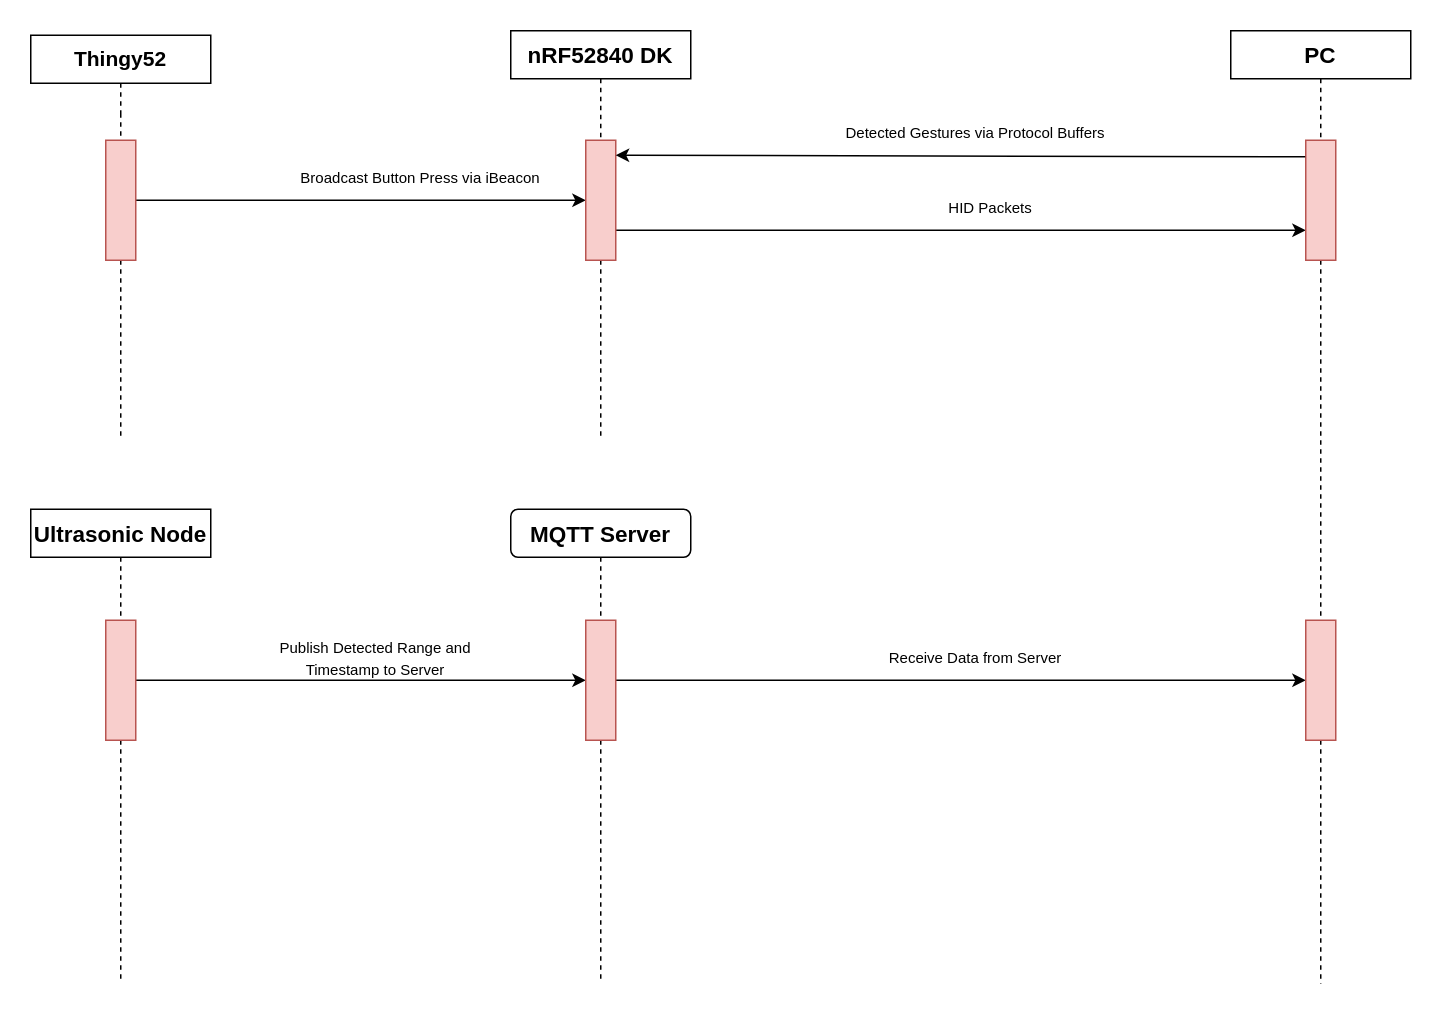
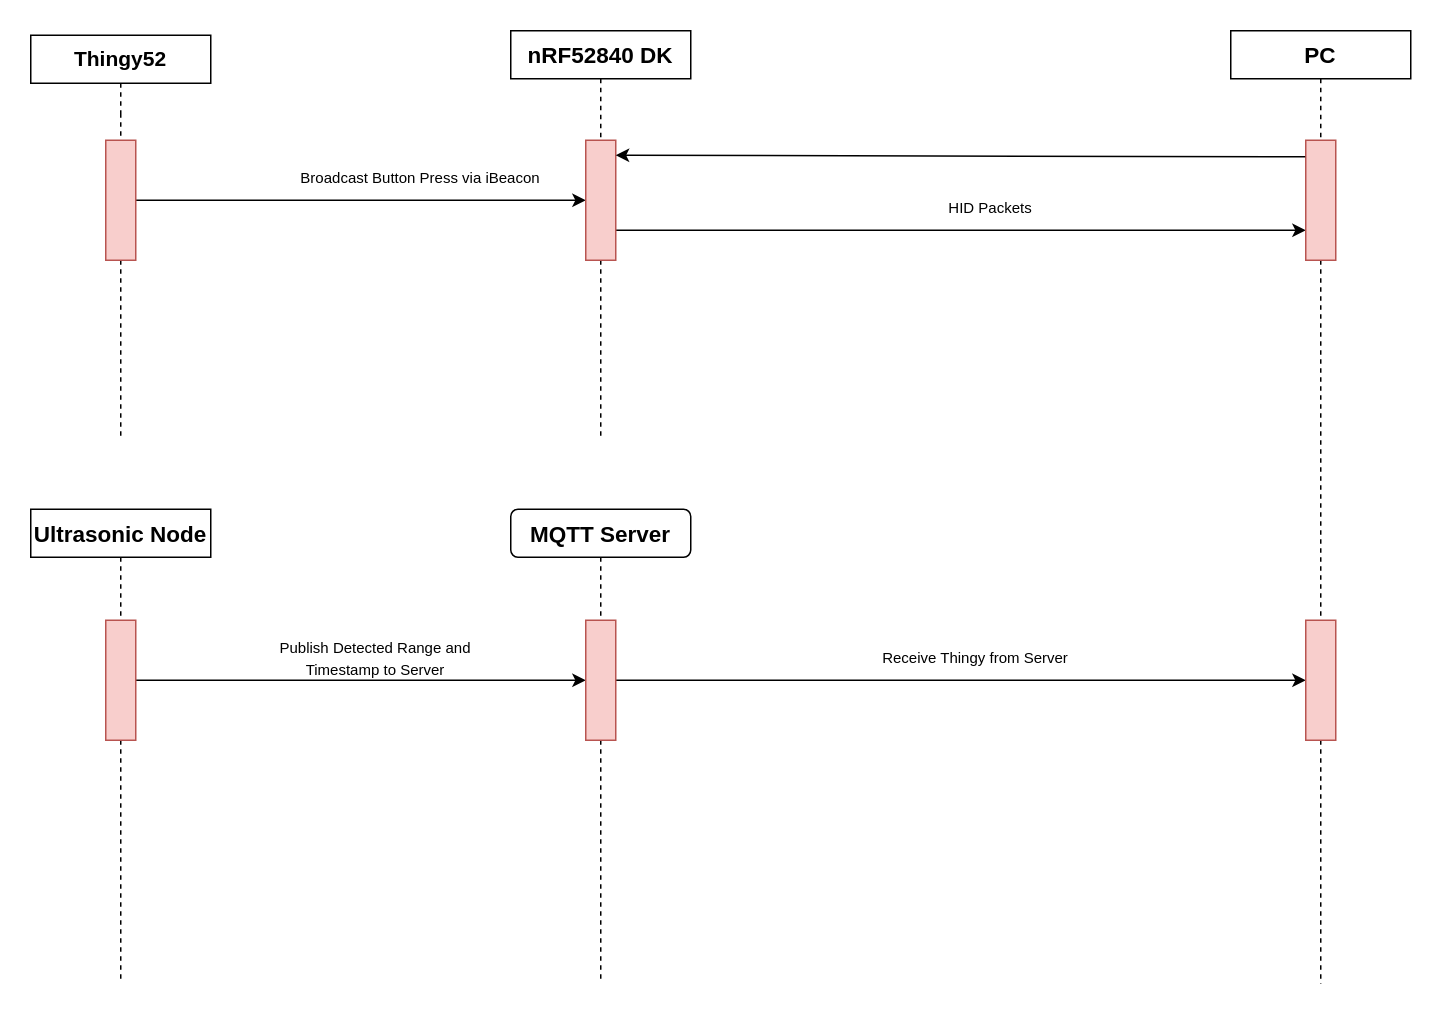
  <mxCell id="0" />
  <mxCell id="1" parent="0" />
  <mxCell id="2" style="edgeStyle=orthogonalEdgeStyle;rounded=0;orthogonalLoop=1;jettySize=auto;html=1;endArrow=none;endFill=0;dashed=1;" parent="1" source="22" edge="1"><mxGeometry relative="1" as="geometry"><mxPoint x="80" y="293" as="targetPoint" /></mxGeometry></mxCell>
  <mxCell id="3" value="&lt;b&gt;&lt;font style=&quot;font-size: 14px;&quot;&gt;Thingy52&lt;/font&gt;&lt;/b&gt;" style="rounded=0;whiteSpace=wrap;html=1;" parent="1" vertex="1"><mxGeometry x="20" y="23" width="120" height="32" as="geometry" /></mxCell>
  <mxCell id="4" style="edgeStyle=orthogonalEdgeStyle;rounded=0;orthogonalLoop=1;jettySize=auto;html=1;endArrow=none;endFill=0;dashed=1;" parent="1" source="25" edge="1"><mxGeometry relative="1" as="geometry"><mxPoint x="400" y="293" as="targetPoint" /></mxGeometry></mxCell>
  <mxCell id="5" value="&lt;b&gt;&lt;font style=&quot;font-size: 15px;&quot;&gt;nRF52840 DK&lt;/font&gt;&lt;/b&gt;" style="rounded=0;whiteSpace=wrap;html=1;fillColor=default;" parent="1" vertex="1"><mxGeometry x="340" y="20" width="120" height="32" as="geometry" /></mxCell>
  <mxCell id="6" style="edgeStyle=orthogonalEdgeStyle;rounded=0;orthogonalLoop=1;jettySize=auto;html=1;endArrow=none;endFill=0;dashed=1;" parent="1" source="19" edge="1"><mxGeometry relative="1" as="geometry"><mxPoint x="880" y="655.353" as="targetPoint" /></mxGeometry></mxCell>
  <mxCell id="7" value="&lt;b&gt;&lt;font style=&quot;font-size: 15px;&quot;&gt;PC&lt;/font&gt;&lt;/b&gt;" style="rounded=0;whiteSpace=wrap;html=1;fillColor=default;" parent="1" vertex="1"><mxGeometry x="820" y="20" width="120" height="32" as="geometry" /></mxCell>
  <mxCell id="8" style="edgeStyle=orthogonalEdgeStyle;rounded=0;orthogonalLoop=1;jettySize=auto;html=1;endArrow=none;endFill=0;dashed=1;" parent="1" source="14" edge="1"><mxGeometry relative="1" as="geometry"><mxPoint x="80" y="653" as="targetPoint" /></mxGeometry></mxCell>
  <mxCell id="9" value="&lt;b&gt;&lt;font style=&quot;font-size: 15px;&quot;&gt;Ultrasonic Node&lt;/font&gt;&lt;/b&gt;" style="rounded=0;whiteSpace=wrap;html=1;fillColor=default;" parent="1" vertex="1"><mxGeometry x="20" y="339" width="120" height="32" as="geometry" /></mxCell>
  <mxCell id="10" style="edgeStyle=orthogonalEdgeStyle;rounded=0;orthogonalLoop=1;jettySize=auto;html=1;endArrow=none;endFill=0;dashed=1;" parent="1" source="17" edge="1"><mxGeometry relative="1" as="geometry"><mxPoint x="400" y="653" as="targetPoint" /></mxGeometry></mxCell>
  <mxCell id="11" value="&lt;b&gt;&lt;font style=&quot;font-size: 15px;&quot;&gt;MQTT Server&lt;/font&gt;&lt;/b&gt;" style="whiteSpace=wrap;html=1;fillColor=default;rounded=1;" parent="1" vertex="1"><mxGeometry x="340" y="339" width="120" height="32" as="geometry" /></mxCell>
  <mxCell id="12" value="" style="edgeStyle=orthogonalEdgeStyle;rounded=0;orthogonalLoop=1;jettySize=auto;html=1;endArrow=none;endFill=0;dashed=1;" parent="1" source="9" target="14" edge="1"><mxGeometry relative="1" as="geometry"><mxPoint x="80" y="653" as="targetPoint" /><mxPoint x="80" y="371" as="sourcePoint" /></mxGeometry></mxCell>
  <mxCell id="13" style="edgeStyle=orthogonalEdgeStyle;rounded=0;orthogonalLoop=1;jettySize=auto;html=1;entryX=0;entryY=0.5;entryDx=0;entryDy=0;" edge="1" parent="1" source="14" target="17"><mxGeometry relative="1" as="geometry" /></mxCell>
  <mxCell id="14" value="" style="rounded=0;whiteSpace=wrap;html=1;fillColor=#f8cecc;strokeColor=#b85450;" parent="1" vertex="1"><mxGeometry x="70" y="413" width="20" height="80" as="geometry" /></mxCell>
  <mxCell id="15" value="" style="edgeStyle=orthogonalEdgeStyle;rounded=0;orthogonalLoop=1;jettySize=auto;html=1;endArrow=none;endFill=0;dashed=1;" parent="1" source="11" target="17" edge="1"><mxGeometry relative="1" as="geometry"><mxPoint x="400" y="653" as="targetPoint" /><mxPoint x="400" y="371" as="sourcePoint" /></mxGeometry></mxCell>
  <mxCell id="16" style="edgeStyle=orthogonalEdgeStyle;rounded=0;orthogonalLoop=1;jettySize=auto;html=1;entryX=0;entryY=0.5;entryDx=0;entryDy=0;" edge="1" parent="1" source="17" target="19"><mxGeometry relative="1" as="geometry" /></mxCell>
  <mxCell id="17" value="" style="rounded=0;whiteSpace=wrap;html=1;fillColor=#f8cecc;strokeColor=#b85450;" parent="1" vertex="1"><mxGeometry x="390" y="413" width="20" height="80" as="geometry" /></mxCell>
  <mxCell id="18" value="" style="edgeStyle=orthogonalEdgeStyle;rounded=0;orthogonalLoop=1;jettySize=auto;html=1;endArrow=none;endFill=0;dashed=1;" parent="1" source="27" target="19" edge="1"><mxGeometry relative="1" as="geometry"><mxPoint x="880" y="655.353" as="targetPoint" /><mxPoint x="880" y="52" as="sourcePoint" /></mxGeometry></mxCell>
  <mxCell id="19" value="" style="rounded=0;whiteSpace=wrap;html=1;fillColor=#f8cecc;strokeColor=#b85450;" parent="1" vertex="1"><mxGeometry x="870" y="413" width="20" height="80" as="geometry" /></mxCell>
  <mxCell id="20" value="" style="edgeStyle=orthogonalEdgeStyle;rounded=0;orthogonalLoop=1;jettySize=auto;html=1;endArrow=none;endFill=0;dashed=1;" parent="1" source="3" target="22" edge="1"><mxGeometry relative="1" as="geometry"><mxPoint x="80" y="293" as="targetPoint" /><mxPoint x="80" y="55" as="sourcePoint" /></mxGeometry></mxCell>
  <mxCell id="21" style="edgeStyle=orthogonalEdgeStyle;rounded=0;orthogonalLoop=1;jettySize=auto;html=1;entryX=0;entryY=0.5;entryDx=0;entryDy=0;" edge="1" parent="1" source="22" target="25"><mxGeometry relative="1" as="geometry" /></mxCell>
  <mxCell id="22" value="" style="rounded=0;whiteSpace=wrap;html=1;fillColor=#f8cecc;strokeColor=#b85450;" parent="1" vertex="1"><mxGeometry x="70" y="93" width="20" height="80" as="geometry" /></mxCell>
  <mxCell id="23" value="" style="edgeStyle=orthogonalEdgeStyle;rounded=0;orthogonalLoop=1;jettySize=auto;html=1;endArrow=none;endFill=0;dashed=1;" parent="1" source="5" target="25" edge="1"><mxGeometry relative="1" as="geometry"><mxPoint x="400" y="293" as="targetPoint" /><mxPoint x="400" y="52" as="sourcePoint" /></mxGeometry></mxCell>
  <mxCell id="24" style="edgeStyle=orthogonalEdgeStyle;rounded=0;orthogonalLoop=1;jettySize=auto;html=1;exitX=1;exitY=0.75;exitDx=0;exitDy=0;entryX=0;entryY=0.75;entryDx=0;entryDy=0;" edge="1" parent="1" source="25" target="27"><mxGeometry relative="1" as="geometry" /></mxCell>
  <mxCell id="25" value="" style="rounded=0;whiteSpace=wrap;html=1;fillColor=#f8cecc;strokeColor=#b85450;" parent="1" vertex="1"><mxGeometry x="390" y="93" width="20" height="80" as="geometry" /></mxCell>
  <mxCell id="26" value="" style="edgeStyle=orthogonalEdgeStyle;rounded=0;orthogonalLoop=1;jettySize=auto;html=1;endArrow=none;endFill=0;dashed=1;" edge="1" parent="1" source="7" target="27"><mxGeometry relative="1" as="geometry"><mxPoint x="880" y="413" as="targetPoint" /><mxPoint x="880" y="52" as="sourcePoint" /></mxGeometry></mxCell>
  <mxCell id="27" value="" style="rounded=0;whiteSpace=wrap;html=1;fillColor=#f8cecc;strokeColor=#b85450;" vertex="1" parent="1"><mxGeometry x="870" y="93" width="20" height="80" as="geometry" /></mxCell>
  <mxCell id="28" value="" style="endArrow=classic;html=1;rounded=0;exitX=-0.017;exitY=0.138;exitDx=0;exitDy=0;exitPerimeter=0;" edge="1" parent="1" source="27"><mxGeometry width="50" height="50" relative="1" as="geometry"><mxPoint x="490" y="123" as="sourcePoint" /><mxPoint x="410" y="103" as="targetPoint" /></mxGeometry></mxCell>
  <mxCell id="29" value="&lt;font style=&quot;font-size: 10px;&quot;&gt;Broadcast Button Press via iBeacon&lt;/font&gt;" style="text;html=1;align=center;verticalAlign=middle;whiteSpace=wrap;rounded=0;" vertex="1" parent="1"><mxGeometry x="190" y="103" width="180" height="30" as="geometry" /></mxCell>
- <mxCell id="30" value="&lt;font style=&quot;&quot;&gt;&lt;span style=&quot;font-size: 10px;&quot;&gt;Detected&amp;nbsp;&lt;/span&gt;&lt;span style=&quot;font-size: 10px; background-color: initial;&quot;&gt;Gestures&amp;nbsp;&lt;/span&gt;&lt;span style=&quot;font-size: 10px;&quot;&gt;via Protocol Buffers&lt;/span&gt;&lt;/font&gt;" style="text;html=1;align=center;verticalAlign=middle;whiteSpace=wrap;rounded=0;" vertex="1" parent="1"><mxGeometry x="530" y="73" width="240" height="30" as="geometry" /></mxCell>
  <mxCell id="31" value="&lt;span style=&quot;font-size: 10px;&quot;&gt;HID Packets&lt;/span&gt;" style="text;html=1;align=center;verticalAlign=middle;whiteSpace=wrap;rounded=0;" vertex="1" parent="1"><mxGeometry x="570" y="123" width="180" height="30" as="geometry" /></mxCell>
  <mxCell id="32" value="&lt;font style=&quot;font-size: 10px;&quot;&gt;Publish Detected Range and Timestamp to Server&lt;/font&gt;" style="text;html=1;align=center;verticalAlign=middle;whiteSpace=wrap;rounded=0;" vertex="1" parent="1"><mxGeometry x="160" y="423" width="180" height="30" as="geometry" /></mxCell>
- <mxCell id="33" value="&lt;font style=&quot;font-size: 10px;&quot;&gt;Receive Data from Server&lt;/font&gt;" style="text;html=1;align=center;verticalAlign=middle;whiteSpace=wrap;rounded=0;" vertex="1" parent="1"><mxGeometry x="560" y="423" width="180" height="30" as="geometry" /></mxCell>
+ <mxCell id="33" value="&lt;font style=&quot;font-size: 10px;&quot;&gt;Receive Thingy from Server&lt;/font&gt;" style="text;html=1;align=center;verticalAlign=middle;whiteSpace=wrap;rounded=0;" vertex="1" parent="1"><mxGeometry x="560" y="423" width="180" height="30" as="geometry" /></mxCell>
